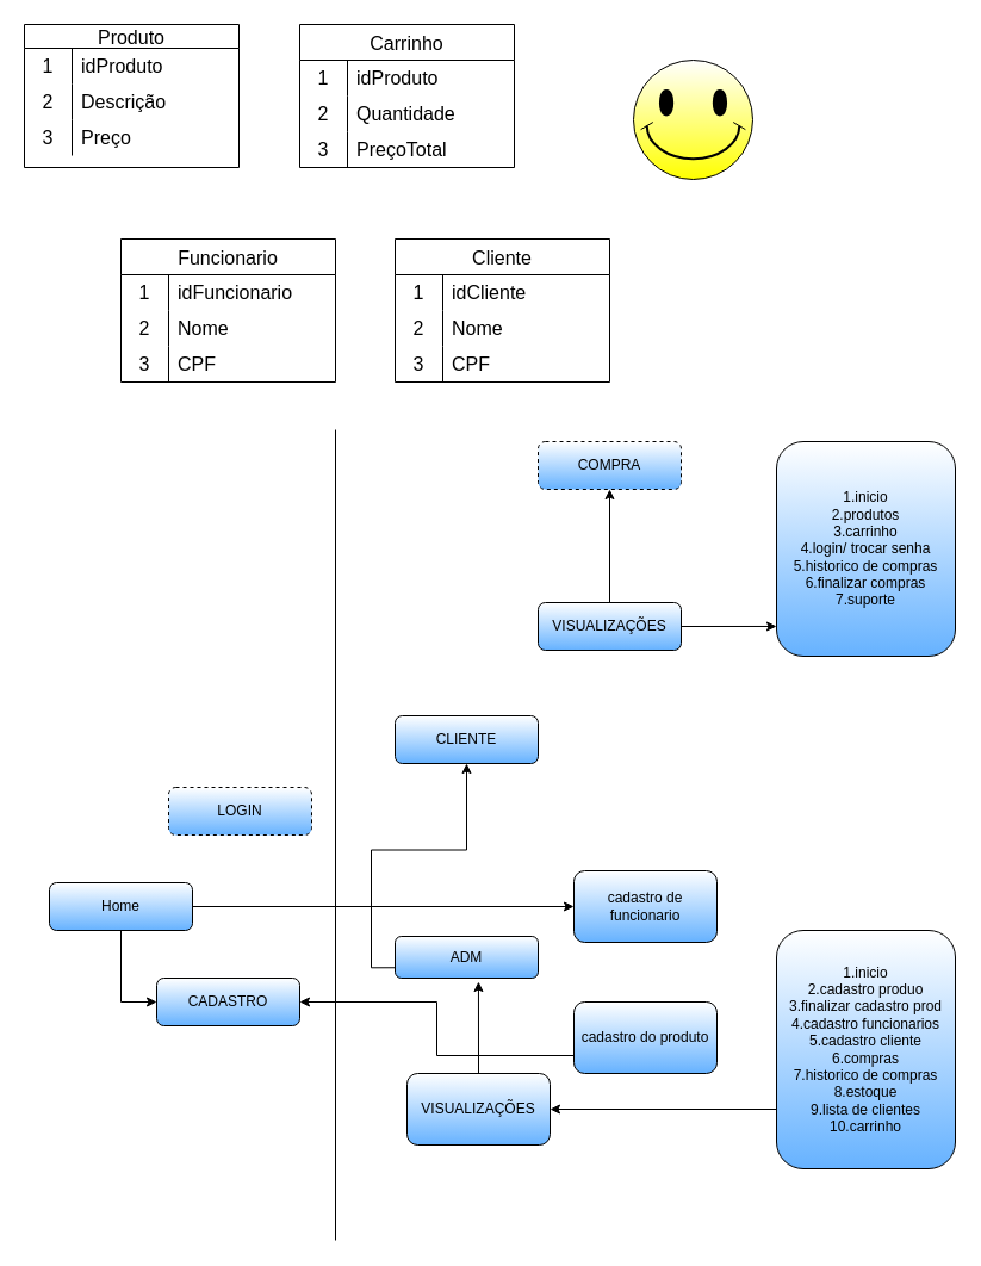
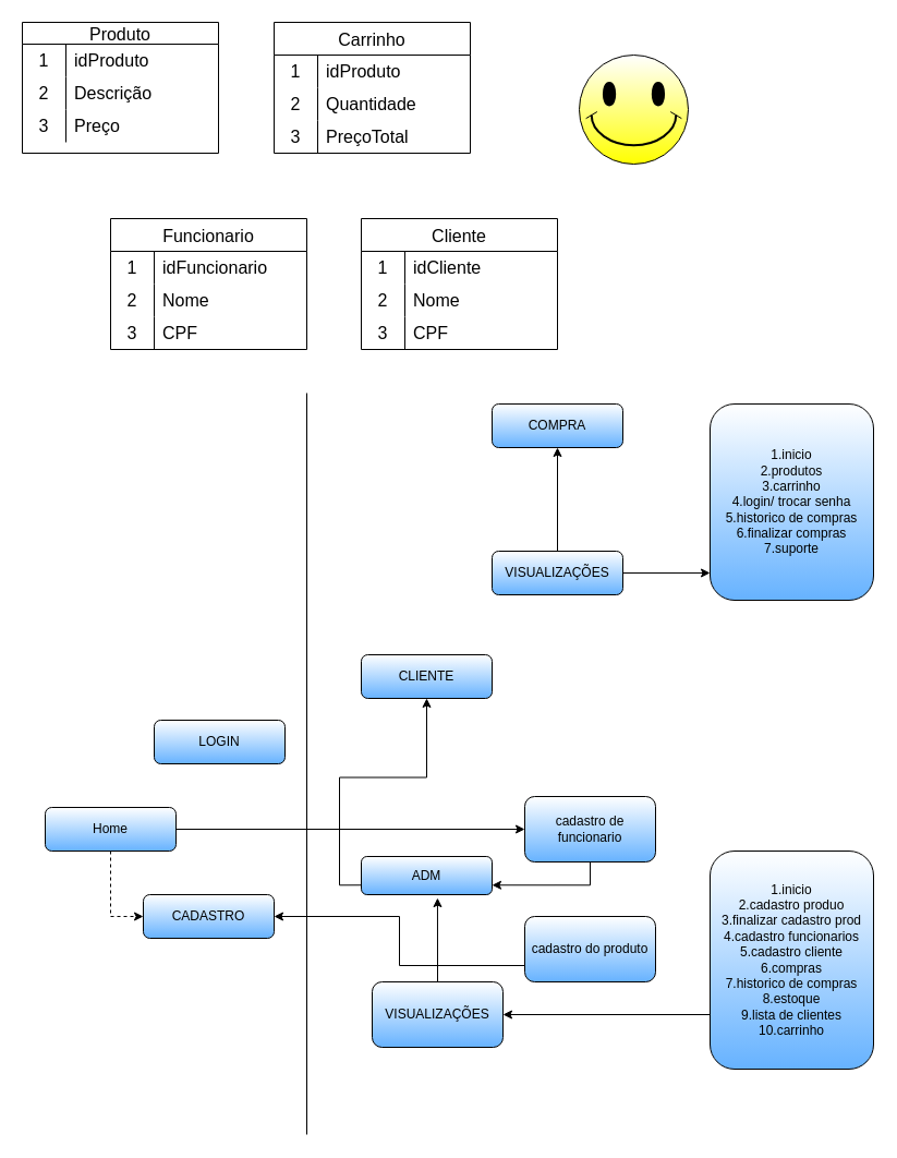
  <mxCell id="0" />
  <mxCell id="1" parent="0" />
  <mxCell id="2" value="Produto" style="shape=table;startSize=20;container=1;collapsible=0;childLayout=tableLayout;fixedRows=1;rowLines=0;fontStyle=0;strokeColor=default;fontSize=16;" vertex="1" parent="1"><mxGeometry x="20" y="20" width="180" height="120" as="geometry" /></mxCell>
  <mxCell id="3" value="" style="shape=tableRow;horizontal=0;startSize=0;swimlaneHead=0;swimlaneBody=0;top=0;left=0;bottom=0;right=0;collapsible=0;dropTarget=0;fillColor=none;points=[[0,0.5],[1,0.5]];portConstraint=eastwest;strokeColor=inherit;fontSize=16;" vertex="1" parent="2"><mxGeometry y="20" width="180" height="30" as="geometry" /></mxCell>
  <mxCell id="4" value="1" style="shape=partialRectangle;html=1;whiteSpace=wrap;connectable=0;fillColor=none;top=0;left=0;bottom=0;right=0;overflow=hidden;pointerEvents=1;strokeColor=inherit;fontSize=16;" vertex="1" parent="3"><mxGeometry width="40" height="30" as="geometry"><mxRectangle width="40" height="30" as="alternateBounds" /></mxGeometry></mxCell>
  <mxCell id="5" value="idProduto" style="shape=partialRectangle;html=1;whiteSpace=wrap;connectable=0;fillColor=none;top=0;left=0;bottom=0;right=0;align=left;spacingLeft=6;overflow=hidden;strokeColor=inherit;fontSize=16;" vertex="1" parent="3"><mxGeometry x="40" width="140" height="30" as="geometry"><mxRectangle width="140" height="30" as="alternateBounds" /></mxGeometry></mxCell>
  <mxCell id="6" value="" style="shape=tableRow;horizontal=0;startSize=0;swimlaneHead=0;swimlaneBody=0;top=0;left=0;bottom=0;right=0;collapsible=0;dropTarget=0;fillColor=none;points=[[0,0.5],[1,0.5]];portConstraint=eastwest;strokeColor=inherit;fontSize=16;" vertex="1" parent="2"><mxGeometry y="50" width="180" height="30" as="geometry" /></mxCell>
  <mxCell id="7" value="2" style="shape=partialRectangle;html=1;whiteSpace=wrap;connectable=0;fillColor=none;top=0;left=0;bottom=0;right=0;overflow=hidden;strokeColor=inherit;fontSize=16;" vertex="1" parent="6"><mxGeometry width="40" height="30" as="geometry"><mxRectangle width="40" height="30" as="alternateBounds" /></mxGeometry></mxCell>
  <mxCell id="8" value="Descrição" style="shape=partialRectangle;html=1;whiteSpace=wrap;connectable=0;fillColor=none;top=0;left=0;bottom=0;right=0;align=left;spacingLeft=6;overflow=hidden;strokeColor=inherit;fontSize=16;" vertex="1" parent="6"><mxGeometry x="40" width="140" height="30" as="geometry"><mxRectangle width="140" height="30" as="alternateBounds" /></mxGeometry></mxCell>
  <mxCell id="9" value="" style="shape=tableRow;horizontal=0;startSize=0;swimlaneHead=0;swimlaneBody=0;top=0;left=0;bottom=0;right=0;collapsible=0;dropTarget=0;fillColor=none;points=[[0,0.5],[1,0.5]];portConstraint=eastwest;strokeColor=inherit;fontSize=16;" vertex="1" parent="2"><mxGeometry y="80" width="180" height="30" as="geometry" /></mxCell>
  <mxCell id="10" value="3" style="shape=partialRectangle;html=1;whiteSpace=wrap;connectable=0;fillColor=none;top=0;left=0;bottom=0;right=0;overflow=hidden;strokeColor=inherit;fontSize=16;" vertex="1" parent="9"><mxGeometry width="40" height="30" as="geometry"><mxRectangle width="40" height="30" as="alternateBounds" /></mxGeometry></mxCell>
  <mxCell id="11" value="Preço" style="shape=partialRectangle;html=1;whiteSpace=wrap;connectable=0;fillColor=none;top=0;left=0;bottom=0;right=0;align=left;spacingLeft=6;overflow=hidden;strokeColor=inherit;fontSize=16;" vertex="1" parent="9"><mxGeometry x="40" width="140" height="30" as="geometry"><mxRectangle width="140" height="30" as="alternateBounds" /></mxGeometry></mxCell>
  <mxCell id="12" value="Carrinho" style="shape=table;startSize=30;container=1;collapsible=0;childLayout=tableLayout;fixedRows=1;rowLines=0;fontStyle=0;strokeColor=default;fontSize=16;" vertex="1" parent="1"><mxGeometry x="251" y="20" width="180" height="120" as="geometry" /></mxCell>
  <mxCell id="13" value="" style="shape=tableRow;horizontal=0;startSize=0;swimlaneHead=0;swimlaneBody=0;top=0;left=0;bottom=0;right=0;collapsible=0;dropTarget=0;fillColor=none;points=[[0,0.5],[1,0.5]];portConstraint=eastwest;strokeColor=inherit;fontSize=16;" vertex="1" parent="12"><mxGeometry y="30" width="180" height="30" as="geometry" /></mxCell>
  <mxCell id="14" value="1" style="shape=partialRectangle;html=1;whiteSpace=wrap;connectable=0;fillColor=none;top=0;left=0;bottom=0;right=0;overflow=hidden;pointerEvents=1;strokeColor=inherit;fontSize=16;" vertex="1" parent="13"><mxGeometry width="40" height="30" as="geometry"><mxRectangle width="40" height="30" as="alternateBounds" /></mxGeometry></mxCell>
  <mxCell id="15" value="idProduto" style="shape=partialRectangle;html=1;whiteSpace=wrap;connectable=0;fillColor=none;top=0;left=0;bottom=0;right=0;align=left;spacingLeft=6;overflow=hidden;strokeColor=inherit;fontSize=16;" vertex="1" parent="13"><mxGeometry x="40" width="140" height="30" as="geometry"><mxRectangle width="140" height="30" as="alternateBounds" /></mxGeometry></mxCell>
  <mxCell id="16" value="" style="shape=tableRow;horizontal=0;startSize=0;swimlaneHead=0;swimlaneBody=0;top=0;left=0;bottom=0;right=0;collapsible=0;dropTarget=0;fillColor=none;points=[[0,0.5],[1,0.5]];portConstraint=eastwest;strokeColor=inherit;fontSize=16;" vertex="1" parent="12"><mxGeometry y="60" width="180" height="30" as="geometry" /></mxCell>
  <mxCell id="17" value="2" style="shape=partialRectangle;html=1;whiteSpace=wrap;connectable=0;fillColor=none;top=0;left=0;bottom=0;right=0;overflow=hidden;strokeColor=inherit;fontSize=16;" vertex="1" parent="16"><mxGeometry width="40" height="30" as="geometry"><mxRectangle width="40" height="30" as="alternateBounds" /></mxGeometry></mxCell>
  <mxCell id="18" value="Quantidade" style="shape=partialRectangle;html=1;whiteSpace=wrap;connectable=0;fillColor=none;top=0;left=0;bottom=0;right=0;align=left;spacingLeft=6;overflow=hidden;strokeColor=inherit;fontSize=16;" vertex="1" parent="16"><mxGeometry x="40" width="140" height="30" as="geometry"><mxRectangle width="140" height="30" as="alternateBounds" /></mxGeometry></mxCell>
  <mxCell id="19" value="" style="shape=tableRow;horizontal=0;startSize=0;swimlaneHead=0;swimlaneBody=0;top=0;left=0;bottom=0;right=0;collapsible=0;dropTarget=0;fillColor=none;points=[[0,0.5],[1,0.5]];portConstraint=eastwest;strokeColor=inherit;fontSize=16;" vertex="1" parent="12"><mxGeometry y="90" width="180" height="30" as="geometry" /></mxCell>
  <mxCell id="20" value="3" style="shape=partialRectangle;html=1;whiteSpace=wrap;connectable=0;fillColor=none;top=0;left=0;bottom=0;right=0;overflow=hidden;strokeColor=inherit;fontSize=16;" vertex="1" parent="19"><mxGeometry width="40" height="30" as="geometry"><mxRectangle width="40" height="30" as="alternateBounds" /></mxGeometry></mxCell>
  <mxCell id="21" value="PreçoTotal" style="shape=partialRectangle;html=1;whiteSpace=wrap;connectable=0;fillColor=none;top=0;left=0;bottom=0;right=0;align=left;spacingLeft=6;overflow=hidden;strokeColor=inherit;fontSize=16;" vertex="1" parent="19"><mxGeometry x="40" width="140" height="30" as="geometry"><mxRectangle width="140" height="30" as="alternateBounds" /></mxGeometry></mxCell>
  <mxCell id="22" value="Funcionario" style="shape=table;startSize=30;container=1;collapsible=0;childLayout=tableLayout;fixedRows=1;rowLines=0;fontStyle=0;strokeColor=default;fontSize=16;" vertex="1" parent="1"><mxGeometry x="101" y="200" width="180" height="120" as="geometry" /></mxCell>
  <mxCell id="23" value="" style="shape=tableRow;horizontal=0;startSize=0;swimlaneHead=0;swimlaneBody=0;top=0;left=0;bottom=0;right=0;collapsible=0;dropTarget=0;fillColor=none;points=[[0,0.5],[1,0.5]];portConstraint=eastwest;strokeColor=inherit;fontSize=16;" vertex="1" parent="22"><mxGeometry y="30" width="180" height="30" as="geometry" /></mxCell>
  <mxCell id="24" value="1" style="shape=partialRectangle;html=1;whiteSpace=wrap;connectable=0;fillColor=none;top=0;left=0;bottom=0;right=0;overflow=hidden;pointerEvents=1;strokeColor=inherit;fontSize=16;" vertex="1" parent="23"><mxGeometry width="40" height="30" as="geometry"><mxRectangle width="40" height="30" as="alternateBounds" /></mxGeometry></mxCell>
  <mxCell id="25" value="idFuncionario" style="shape=partialRectangle;html=1;whiteSpace=wrap;connectable=0;fillColor=none;top=0;left=0;bottom=0;right=0;align=left;spacingLeft=6;overflow=hidden;strokeColor=inherit;fontSize=16;" vertex="1" parent="23"><mxGeometry x="40" width="140" height="30" as="geometry"><mxRectangle width="140" height="30" as="alternateBounds" /></mxGeometry></mxCell>
  <mxCell id="26" value="" style="shape=tableRow;horizontal=0;startSize=0;swimlaneHead=0;swimlaneBody=0;top=0;left=0;bottom=0;right=0;collapsible=0;dropTarget=0;fillColor=none;points=[[0,0.5],[1,0.5]];portConstraint=eastwest;strokeColor=inherit;fontSize=16;" vertex="1" parent="22"><mxGeometry y="60" width="180" height="30" as="geometry" /></mxCell>
  <mxCell id="27" value="2" style="shape=partialRectangle;html=1;whiteSpace=wrap;connectable=0;fillColor=none;top=0;left=0;bottom=0;right=0;overflow=hidden;strokeColor=inherit;fontSize=16;" vertex="1" parent="26"><mxGeometry width="40" height="30" as="geometry"><mxRectangle width="40" height="30" as="alternateBounds" /></mxGeometry></mxCell>
  <mxCell id="28" value="Nome" style="shape=partialRectangle;html=1;whiteSpace=wrap;connectable=0;fillColor=none;top=0;left=0;bottom=0;right=0;align=left;spacingLeft=6;overflow=hidden;strokeColor=inherit;fontSize=16;" vertex="1" parent="26"><mxGeometry x="40" width="140" height="30" as="geometry"><mxRectangle width="140" height="30" as="alternateBounds" /></mxGeometry></mxCell>
  <mxCell id="29" value="" style="shape=tableRow;horizontal=0;startSize=0;swimlaneHead=0;swimlaneBody=0;top=0;left=0;bottom=0;right=0;collapsible=0;dropTarget=0;fillColor=none;points=[[0,0.5],[1,0.5]];portConstraint=eastwest;strokeColor=inherit;fontSize=16;" vertex="1" parent="22"><mxGeometry y="90" width="180" height="30" as="geometry" /></mxCell>
  <mxCell id="30" value="3" style="shape=partialRectangle;html=1;whiteSpace=wrap;connectable=0;fillColor=none;top=0;left=0;bottom=0;right=0;overflow=hidden;strokeColor=inherit;fontSize=16;" vertex="1" parent="29"><mxGeometry width="40" height="30" as="geometry"><mxRectangle width="40" height="30" as="alternateBounds" /></mxGeometry></mxCell>
  <mxCell id="31" value="CPF" style="shape=partialRectangle;html=1;whiteSpace=wrap;connectable=0;fillColor=none;top=0;left=0;bottom=0;right=0;align=left;spacingLeft=6;overflow=hidden;strokeColor=inherit;fontSize=16;" vertex="1" parent="29"><mxGeometry x="40" width="140" height="30" as="geometry"><mxRectangle width="140" height="30" as="alternateBounds" /></mxGeometry></mxCell>
  <mxCell id="32" value="Cliente" style="shape=table;startSize=30;container=1;collapsible=0;childLayout=tableLayout;fixedRows=1;rowLines=0;fontStyle=0;strokeColor=default;fontSize=16;" vertex="1" parent="1"><mxGeometry x="331" y="200" width="180" height="120" as="geometry" /></mxCell>
  <mxCell id="33" value="" style="shape=tableRow;horizontal=0;startSize=0;swimlaneHead=0;swimlaneBody=0;top=0;left=0;bottom=0;right=0;collapsible=0;dropTarget=0;fillColor=none;points=[[0,0.5],[1,0.5]];portConstraint=eastwest;strokeColor=inherit;fontSize=16;" vertex="1" parent="32"><mxGeometry y="30" width="180" height="30" as="geometry" /></mxCell>
  <mxCell id="34" value="1" style="shape=partialRectangle;html=1;whiteSpace=wrap;connectable=0;fillColor=none;top=0;left=0;bottom=0;right=0;overflow=hidden;pointerEvents=1;strokeColor=inherit;fontSize=16;" vertex="1" parent="33"><mxGeometry width="40" height="30" as="geometry"><mxRectangle width="40" height="30" as="alternateBounds" /></mxGeometry></mxCell>
  <mxCell id="35" value="idCliente" style="shape=partialRectangle;html=1;whiteSpace=wrap;connectable=0;fillColor=none;top=0;left=0;bottom=0;right=0;align=left;spacingLeft=6;overflow=hidden;strokeColor=inherit;fontSize=16;" vertex="1" parent="33"><mxGeometry x="40" width="140" height="30" as="geometry"><mxRectangle width="140" height="30" as="alternateBounds" /></mxGeometry></mxCell>
  <mxCell id="36" value="" style="shape=tableRow;horizontal=0;startSize=0;swimlaneHead=0;swimlaneBody=0;top=0;left=0;bottom=0;right=0;collapsible=0;dropTarget=0;fillColor=none;points=[[0,0.5],[1,0.5]];portConstraint=eastwest;strokeColor=inherit;fontSize=16;" vertex="1" parent="32"><mxGeometry y="60" width="180" height="30" as="geometry" /></mxCell>
  <mxCell id="37" value="2" style="shape=partialRectangle;html=1;whiteSpace=wrap;connectable=0;fillColor=none;top=0;left=0;bottom=0;right=0;overflow=hidden;strokeColor=inherit;fontSize=16;" vertex="1" parent="36"><mxGeometry width="40" height="30" as="geometry"><mxRectangle width="40" height="30" as="alternateBounds" /></mxGeometry></mxCell>
  <mxCell id="38" value="Nome" style="shape=partialRectangle;html=1;whiteSpace=wrap;connectable=0;fillColor=none;top=0;left=0;bottom=0;right=0;align=left;spacingLeft=6;overflow=hidden;strokeColor=inherit;fontSize=16;" vertex="1" parent="36"><mxGeometry x="40" width="140" height="30" as="geometry"><mxRectangle width="140" height="30" as="alternateBounds" /></mxGeometry></mxCell>
  <mxCell id="39" value="" style="shape=tableRow;horizontal=0;startSize=0;swimlaneHead=0;swimlaneBody=0;top=0;left=0;bottom=0;right=0;collapsible=0;dropTarget=0;fillColor=none;points=[[0,0.5],[1,0.5]];portConstraint=eastwest;strokeColor=inherit;fontSize=16;" vertex="1" parent="32"><mxGeometry y="90" width="180" height="30" as="geometry" /></mxCell>
  <mxCell id="40" value="3" style="shape=partialRectangle;html=1;whiteSpace=wrap;connectable=0;fillColor=none;top=0;left=0;bottom=0;right=0;overflow=hidden;strokeColor=inherit;fontSize=16;" vertex="1" parent="39"><mxGeometry width="40" height="30" as="geometry"><mxRectangle width="40" height="30" as="alternateBounds" /></mxGeometry></mxCell>
  <mxCell id="41" value="CPF" style="shape=partialRectangle;html=1;whiteSpace=wrap;connectable=0;fillColor=none;top=0;left=0;bottom=0;right=0;align=left;spacingLeft=6;overflow=hidden;strokeColor=inherit;fontSize=16;" vertex="1" parent="39"><mxGeometry x="40" width="140" height="30" as="geometry"><mxRectangle width="140" height="30" as="alternateBounds" /></mxGeometry></mxCell>
  <mxCell id="42" value="" style="verticalLabelPosition=bottom;verticalAlign=top;html=1;shape=mxgraph.basic.smiley;fillColor=default;strokeColor=#000000;gradientColor=#FFFF00;" vertex="1" parent="1"><mxGeometry x="531" y="50" width="100" height="100" as="geometry" /></mxCell>
  <mxCell id="43" style="edgeStyle=orthogonalEdgeStyle;rounded=0;orthogonalLoop=1;jettySize=auto;html=1;" edge="1" parent="1" source="45" target="54"><mxGeometry relative="1" as="geometry" /></mxCell>
- <mxCell id="44" style="edgeStyle=orthogonalEdgeStyle;rounded=0;orthogonalLoop=1;jettySize=auto;html=1;entryX=0;entryY=0.5;entryDx=0;entryDy=0;" edge="1" parent="1" source="45" target="47"><mxGeometry relative="1" as="geometry"><mxPoint x="121" y="840" as="targetPoint" /></mxGeometry></mxCell>
+ <mxCell id="44" style="edgeStyle=orthogonalEdgeStyle;rounded=0;orthogonalLoop=1;jettySize=auto;html=1;entryX=0;entryY=0.5;entryDx=0;entryDy=0;dashed=1;" edge="1" parent="1" source="45" target="47"><mxGeometry relative="1" as="geometry"><mxPoint x="121" y="840" as="targetPoint" /></mxGeometry></mxCell>
  <mxCell id="45" value="Home" style="rounded=1;whiteSpace=wrap;html=1;gradientColor=#66B2FF;" vertex="1" parent="1"><mxGeometry x="41" y="740" width="120" height="40" as="geometry" /></mxCell>
- <mxCell id="46" value="LOGIN" style="rounded=1;whiteSpace=wrap;html=1;gradientColor=#66B2FF;dashed=1;" vertex="1" parent="1"><mxGeometry x="141" y="660" width="120" height="40" as="geometry" /></mxCell>
+ <mxCell id="46" value="LOGIN" style="rounded=1;whiteSpace=wrap;html=1;gradientColor=#66B2FF;" vertex="1" parent="1"><mxGeometry x="141" y="660" width="120" height="40" as="geometry" /></mxCell>
  <mxCell id="47" value="CADASTRO" style="rounded=1;whiteSpace=wrap;html=1;gradientColor=#66B2FF;" vertex="1" parent="1"><mxGeometry x="131" y="820" width="120" height="40" as="geometry" /></mxCell>
  <mxCell id="48" value="CLIENTE" style="rounded=1;whiteSpace=wrap;html=1;gradientColor=#66B2FF;" vertex="1" parent="1"><mxGeometry x="331" y="600" width="120" height="40" as="geometry" /></mxCell>
  <mxCell id="49" style="edgeStyle=orthogonalEdgeStyle;rounded=0;orthogonalLoop=1;jettySize=auto;html=1;exitX=0;exitY=0.75;exitDx=0;exitDy=0;" edge="1" parent="1" source="50" target="48"><mxGeometry relative="1" as="geometry" /></mxCell>
  <mxCell id="50" value="ADM" style="rounded=1;whiteSpace=wrap;html=1;gradientColor=#66B2FF;" vertex="1" parent="1"><mxGeometry x="331" y="785" width="120" height="35" as="geometry" /></mxCell>
  <mxCell id="51" style="edgeStyle=orthogonalEdgeStyle;rounded=0;orthogonalLoop=1;jettySize=auto;html=1;exitX=0;exitY=0.75;exitDx=0;exitDy=0;" edge="1" parent="1" source="52" target="47"><mxGeometry relative="1" as="geometry" /></mxCell>
  <mxCell id="52" value="cadastro do produto" style="rounded=1;whiteSpace=wrap;html=1;gradientColor=#66B2FF;" vertex="1" parent="1"><mxGeometry x="481" y="840" width="120" height="60" as="geometry" /></mxCell>
+ <mxCell id="53" style="edgeStyle=orthogonalEdgeStyle;rounded=0;orthogonalLoop=1;jettySize=auto;html=1;exitX=0.5;exitY=1;exitDx=0;exitDy=0;entryX=1;entryY=0.75;entryDx=0;entryDy=0;" edge="1" parent="1" source="54" target="50"><mxGeometry relative="1" as="geometry" /></mxCell>
  <mxCell id="54" value="cadastro de funcionario" style="rounded=1;whiteSpace=wrap;html=1;gradientColor=#66B2FF;" vertex="1" parent="1"><mxGeometry x="481" y="730" width="120" height="60" as="geometry" /></mxCell>
  <mxCell id="55" value="VISUALIZAÇÕES" style="rounded=1;whiteSpace=wrap;html=1;gradientColor=#66B2FF;" vertex="1" parent="1"><mxGeometry x="341" y="900" width="120" height="60" as="geometry" /></mxCell>
  <mxCell id="56" style="edgeStyle=orthogonalEdgeStyle;rounded=0;orthogonalLoop=1;jettySize=auto;html=1;exitX=0.5;exitY=0;exitDx=0;exitDy=0;entryX=0.583;entryY=1.086;entryDx=0;entryDy=0;entryPerimeter=0;" edge="1" parent="1" source="55" target="50"><mxGeometry relative="1" as="geometry" /></mxCell>
  <mxCell id="57" style="edgeStyle=orthogonalEdgeStyle;rounded=0;orthogonalLoop=1;jettySize=auto;html=1;exitX=0;exitY=0.75;exitDx=0;exitDy=0;" edge="1" parent="1" source="58" target="55"><mxGeometry relative="1" as="geometry" /></mxCell>
  <mxCell id="58" value="&lt;div&gt;1.inicio&lt;/div&gt;&lt;div&gt;2.cadastro produo&lt;/div&gt;&lt;div&gt;3.finalizar cadastro prod&lt;/div&gt;&lt;div&gt;4.cadastro funcionarios&lt;/div&gt;&lt;div&gt;5.cadastro cliente&lt;/div&gt;&lt;div&gt;6.compras&lt;/div&gt;&lt;div&gt;7.historico de compras 8.estoque&lt;/div&gt;&lt;div&gt;9.lista de clientes&lt;/div&gt;&lt;div&gt;10.carrinho&lt;br&gt;&lt;/div&gt;" style="rounded=1;whiteSpace=wrap;html=1;gradientColor=#66B2FF;" vertex="1" parent="1"><mxGeometry x="651" y="780" width="150" height="200" as="geometry" /></mxCell>
  <mxCell id="59" value="&lt;div&gt;1.inicio&lt;/div&gt;&lt;div&gt;2.produtos&lt;/div&gt;&lt;div&gt;3.carrinho&lt;/div&gt;&lt;div&gt;4.login/ trocar senha&lt;/div&gt;&lt;div&gt;5.historico de compras&lt;/div&gt;&lt;div&gt;6.finalizar compras&lt;/div&gt;&lt;div&gt;7.suporte&lt;br&gt;&lt;/div&gt;" style="rounded=1;whiteSpace=wrap;html=1;gradientColor=#66B2FF;" vertex="1" parent="1"><mxGeometry x="651" y="370" width="150" height="180" as="geometry" /></mxCell>
  <mxCell id="60" style="edgeStyle=orthogonalEdgeStyle;rounded=0;orthogonalLoop=1;jettySize=auto;html=1;exitX=0.5;exitY=0;exitDx=0;exitDy=0;entryX=0.5;entryY=1;entryDx=0;entryDy=0;" edge="1" parent="1" source="61" target="62"><mxGeometry relative="1" as="geometry" /></mxCell>
  <mxCell id="61" value="VISUALIZAÇÕES " style="rounded=1;whiteSpace=wrap;html=1;gradientColor=#66B2FF;" vertex="1" parent="1"><mxGeometry x="451" y="505" width="120" height="40" as="geometry" /></mxCell>
- <mxCell id="62" value="COMPRA" style="rounded=1;whiteSpace=wrap;html=1;gradientColor=#66B2FF;dashed=1;" vertex="1" parent="1"><mxGeometry x="451" y="370" width="120" height="40" as="geometry" /></mxCell>
+ <mxCell id="62" value="COMPRA" style="rounded=1;whiteSpace=wrap;html=1;gradientColor=#66B2FF;" vertex="1" parent="1"><mxGeometry x="451" y="370" width="120" height="40" as="geometry" /></mxCell>
  <mxCell id="63" style="edgeStyle=orthogonalEdgeStyle;rounded=0;orthogonalLoop=1;jettySize=auto;html=1;exitX=1;exitY=0.5;exitDx=0;exitDy=0;entryX=0;entryY=0.861;entryDx=0;entryDy=0;entryPerimeter=0;" edge="1" parent="1" source="61" target="59"><mxGeometry relative="1" as="geometry" /></mxCell>
  <mxCell id="64" value="" style="endArrow=none;html=1;rounded=0;" edge="1" parent="1"><mxGeometry width="50" height="50" relative="1" as="geometry"><mxPoint x="281" y="1040" as="sourcePoint" /><mxPoint x="281" y="360" as="targetPoint" /></mxGeometry></mxCell>
